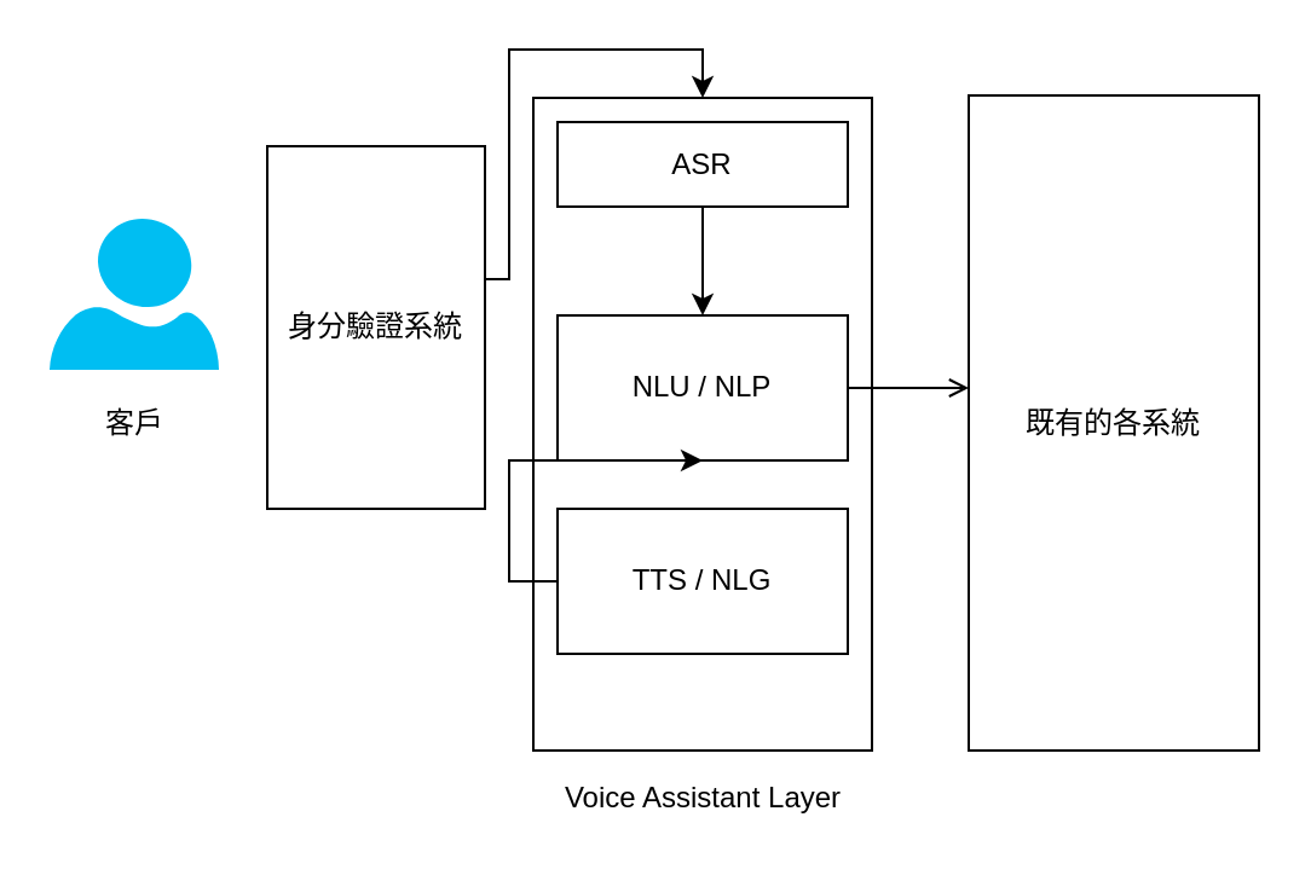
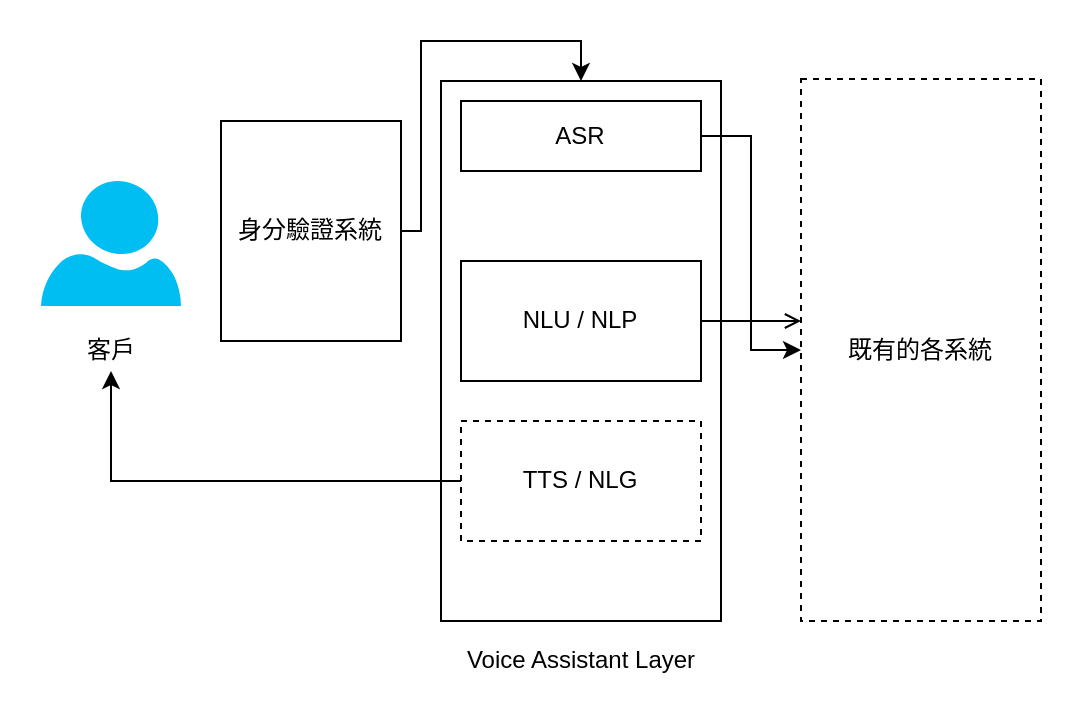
  <mxCell id="0" />
  <mxCell id="1" parent="0" />
  <mxCell id="2" value="" style="group" vertex="1" connectable="0" parent="1"><mxGeometry x="30" y="80" width="70" height="100" as="geometry" /></mxCell>
  <mxCell id="3" value="" style="verticalLabelPosition=bottom;html=1;verticalAlign=top;align=center;strokeColor=none;fillColor=#00BEF2;shape=mxgraph.azure.user;" vertex="1" parent="2"><mxGeometry x="-10" y="10" width="70" height="62.5" as="geometry" /></mxCell>
  <mxCell id="4" value="客戶" style="text;html=1;resizable=0;autosize=1;align=center;verticalAlign=middle;points=[];fillColor=none;strokeColor=none;rounded=0;" vertex="1" parent="2"><mxGeometry x="4.996" y="85" width="40" height="20" as="geometry" /></mxCell>
  <mxCell id="5" style="edgeStyle=orthogonalEdgeStyle;rounded=0;orthogonalLoop=1;jettySize=auto;html=1;exitX=1;exitY=0.5;exitDx=0;exitDy=0;entryX=0.5;entryY=0;entryDx=0;entryDy=0;" edge="1" parent="1" source="6" target="7"><mxGeometry relative="1" as="geometry"><Array as="points"><mxPoint x="210" y="115" /><mxPoint x="210" y="20" /><mxPoint x="290" y="20" /></Array></mxGeometry></mxCell>
- <mxCell id="6" value="身分驗證系統" style="rounded=0;whiteSpace=wrap;html=1;" vertex="1" parent="1"><mxGeometry x="110" y="60" width="90" height="150" as="geometry" /></mxCell>
+ <mxCell id="6" value="身分驗證系統" style="rounded=0;whiteSpace=wrap;html=1;" vertex="1" parent="1"><mxGeometry x="110" y="60" width="90" height="110" as="geometry" /></mxCell>
  <mxCell id="7" value="" style="rounded=0;whiteSpace=wrap;html=1;" vertex="1" parent="1"><mxGeometry x="220" y="40" width="140" height="270" as="geometry" /></mxCell>
- <mxCell id="8" value="" style="edgeStyle=orthogonalEdgeStyle;rounded=0;orthogonalLoop=1;jettySize=auto;html=1;" edge="1" parent="1" source="9" target="11"><mxGeometry relative="1" as="geometry" /></mxCell>
+ <mxCell id="8" value="" style="edgeStyle=orthogonalEdgeStyle;rounded=0;orthogonalLoop=1;jettySize=auto;html=1;" edge="1" parent="1" source="9" target="12"><mxGeometry relative="1" as="geometry" /></mxCell>
  <mxCell id="9" value="ASR" style="rounded=0;whiteSpace=wrap;html=1;" vertex="1" parent="1"><mxGeometry x="230" y="50" width="120" height="35" as="geometry" /></mxCell>
  <mxCell id="10" style="edgeStyle=orthogonalEdgeStyle;rounded=0;orthogonalLoop=1;jettySize=auto;html=1;exitX=1;exitY=0.5;exitDx=0;exitDy=0;endArrow=open;" edge="1" parent="1" source="11" target="12"><mxGeometry relative="1" as="geometry"><Array as="points"><mxPoint x="390" y="160" /><mxPoint x="390" y="160" /></Array></mxGeometry></mxCell>
  <mxCell id="11" value="NLU / NLP" style="rounded=0;whiteSpace=wrap;html=1;" vertex="1" parent="1"><mxGeometry x="230" y="130" width="120" height="60" as="geometry" /></mxCell>
- <mxCell id="12" value="既有的各系統" style="rounded=0;whiteSpace=wrap;html=1;" vertex="1" parent="1"><mxGeometry x="400" y="39" width="120" height="271" as="geometry" /></mxCell>
- <mxCell id="13" style="edgeStyle=orthogonalEdgeStyle;rounded=0;orthogonalLoop=1;jettySize=auto;html=1;exitX=0;exitY=0.5;exitDx=0;exitDy=0;" edge="1" parent="1" source="14" target="11"><mxGeometry relative="1" as="geometry" /></mxCell>
- <mxCell id="14" value="TTS / NLG" style="rounded=0;whiteSpace=wrap;html=1;" vertex="1" parent="1"><mxGeometry x="230" y="210" width="120" height="60" as="geometry" /></mxCell>
+ <mxCell id="12" value="既有的各系統" style="rounded=0;whiteSpace=wrap;html=1;dashed=1;" vertex="1" parent="1"><mxGeometry x="400" y="39" width="120" height="271" as="geometry" /></mxCell>
+ <mxCell id="13" style="edgeStyle=orthogonalEdgeStyle;rounded=0;orthogonalLoop=1;jettySize=auto;html=1;exitX=0;exitY=0.5;exitDx=0;exitDy=0;" edge="1" parent="1" source="14" target="4"><mxGeometry relative="1" as="geometry" /></mxCell>
+ <mxCell id="14" value="TTS / NLG" style="rounded=0;whiteSpace=wrap;html=1;dashed=1;" vertex="1" parent="1"><mxGeometry x="230" y="210" width="120" height="60" as="geometry" /></mxCell>
  <mxCell id="15" value="Voice Assistant Layer" style="text;html=1;resizable=0;autosize=1;align=center;verticalAlign=middle;points=[];fillColor=none;strokeColor=none;rounded=0;" vertex="1" parent="1"><mxGeometry x="225" y="320" width="130" height="20" as="geometry" /></mxCell>
